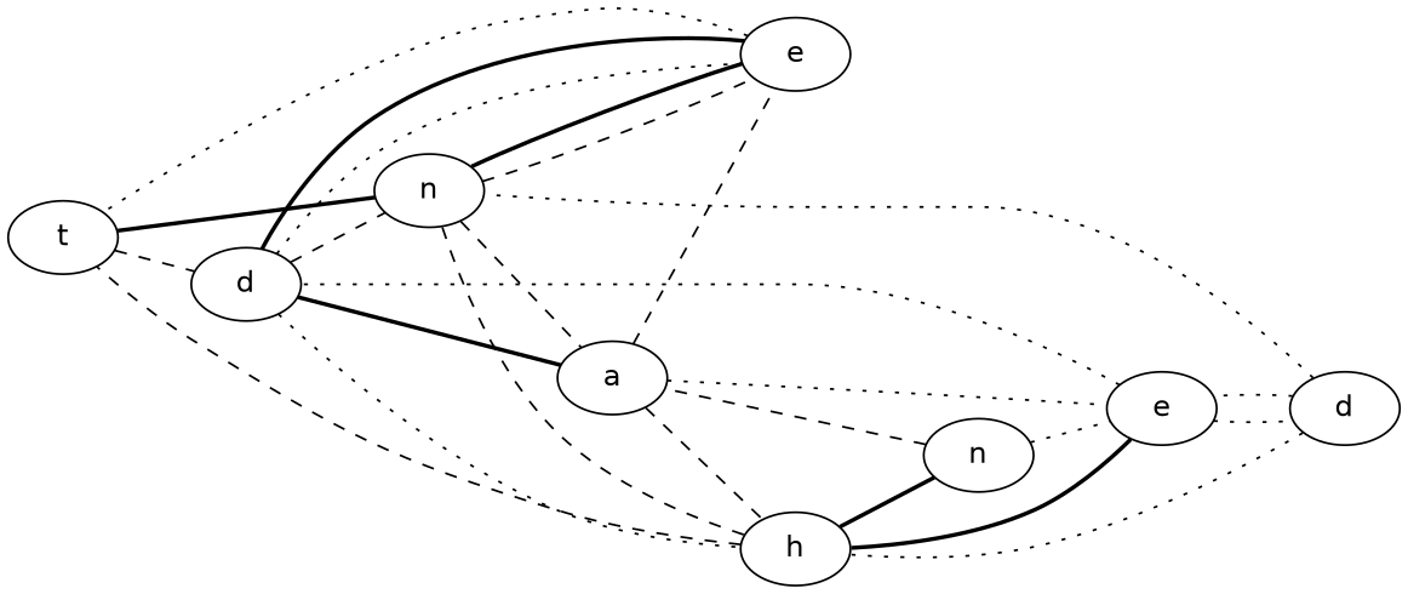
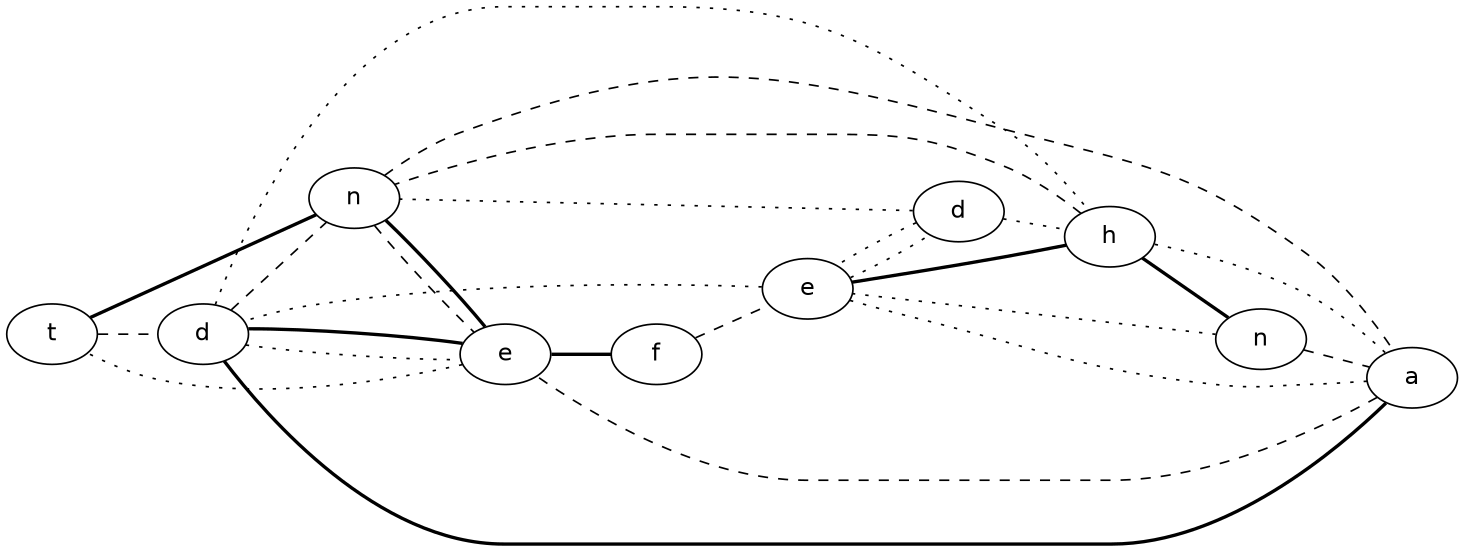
  graph {
    fontname="DejaVu Sans"
    rankdir=LR
    node [fontname="DejaVu Sans"]
    edge [fontname="DejaVu Sans" style=dashed]
    n1 [label=t]
    n2 [label=d]
    n3 [label=n]
    n4 [label=e]
    n5 [label=h]
    n6 [label=a]
+   n7 [label=f]
    n8 [label=n]
    n9 [label=e]
    n10 [label=d]
    n1 -- n2
    n1 -- n3 [style=bold]
    n2 -- n3
    n2 -- n4 [style=dotted]
    n2 -- n5 [style=dotted]
    n2 -- n6 [style=bold]
    n3 -- n4
    n3 -- n4 [style=bold]
    n3 -- n6
    n4 -- n1 [style=dotted]
    n4 -- n2 [style=bold]
-   n5 -- n1
+   n4 -- n7 [style=bold]
    n5 -- n3
    n5 -- n8 [style=bold]
    n6 -- n4
-   n6 -- n5
+   n6 -- n5 [style=dotted]
    n6 -- n9 [style=dotted]
+   n7 -- n9
    n8 -- n6
    n8 -- n9 [style=dotted]
    n9 -- n2 [style=dotted]
    n9 -- n5 [style=bold]
    n9 -- n10 [style=dotted]
    n10 -- n3 [style=dotted]
    n10 -- n5 [style=dotted]
    n10 -- n9 [style=dotted]
  }
